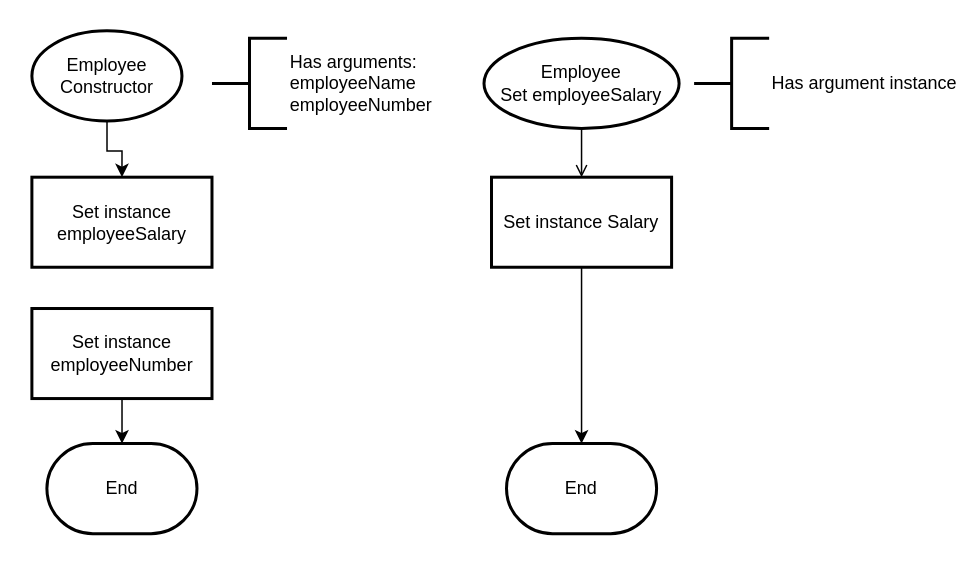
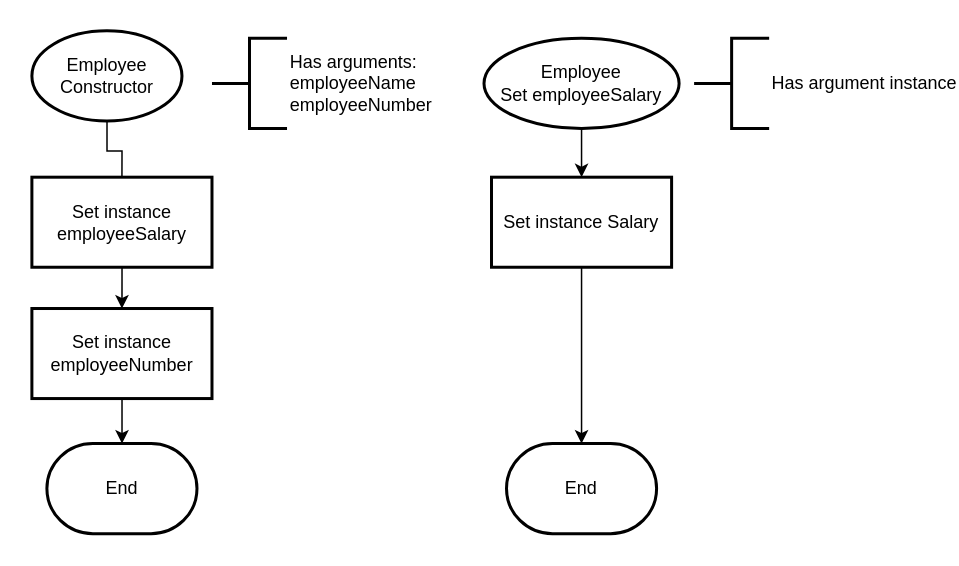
  <mxCell id="0" />
  <mxCell id="1" parent="0" />
- <mxCell id="2" value="" style="edgeStyle=orthogonalEdgeStyle;rounded=0;orthogonalLoop=1;jettySize=auto;html=1;entryX=0.5;entryY=0;entryDx=0;entryDy=0;" parent="1" source="3" target="5" edge="1"><mxGeometry relative="1" as="geometry"><mxPoint x="80.75" y="125" as="targetPoint" /></mxGeometry></mxCell>
+ <mxCell id="2" value="" style="edgeStyle=orthogonalEdgeStyle;rounded=0;orthogonalLoop=1;jettySize=auto;html=1;entryX=0.5;entryY=0;entryDx=0;entryDy=0;endArrow=none;" parent="1" source="3" target="5" edge="1"><mxGeometry relative="1" as="geometry"><mxPoint x="80.75" y="125" as="targetPoint" /></mxGeometry></mxCell>
  <mxCell id="3" value="Employee&lt;br&gt;Constructor" style="strokeWidth=2;html=1;shape=mxgraph.flowchart.start_1;whiteSpace=wrap;" parent="1" vertex="1"><mxGeometry x="20.75" y="20" width="100" height="60" as="geometry" /></mxCell>
+ <mxCell id="4" value="" style="edgeStyle=orthogonalEdgeStyle;rounded=0;orthogonalLoop=1;jettySize=auto;html=1;entryX=0.5;entryY=0;entryDx=0;entryDy=0;" parent="1" source="5" target="7" edge="1"><mxGeometry relative="1" as="geometry"><mxPoint x="80.688" y="215" as="targetPoint" /></mxGeometry></mxCell>
  <mxCell id="5" value="Set instance employeeSalary" style="whiteSpace=wrap;html=1;strokeWidth=2;" parent="1" vertex="1"><mxGeometry x="20.75" y="117.5" width="120" height="60" as="geometry" /></mxCell>
  <mxCell id="6" value="" style="edgeStyle=orthogonalEdgeStyle;rounded=0;orthogonalLoop=1;jettySize=auto;html=1;" parent="1" source="7" target="8" edge="1"><mxGeometry relative="1" as="geometry" /></mxCell>
  <mxCell id="7" value="Set instance employeeNumber" style="whiteSpace=wrap;html=1;strokeWidth=2;" parent="1" vertex="1"><mxGeometry x="20.75" y="205" width="120" height="60" as="geometry" /></mxCell>
  <mxCell id="8" value="End" style="strokeWidth=2;html=1;shape=mxgraph.flowchart.terminator;whiteSpace=wrap;" parent="1" vertex="1"><mxGeometry x="30.75" y="295" width="100" height="60" as="geometry" /></mxCell>
- <mxCell id="9" value="" style="edgeStyle=orthogonalEdgeStyle;rounded=0;orthogonalLoop=1;jettySize=auto;html=1;endArrow=open;" parent="1" source="10" target="12" edge="1"><mxGeometry relative="1" as="geometry" /></mxCell>
+ <mxCell id="9" value="" style="edgeStyle=orthogonalEdgeStyle;rounded=0;orthogonalLoop=1;jettySize=auto;html=1;" parent="1" source="10" target="12" edge="1"><mxGeometry relative="1" as="geometry" /></mxCell>
  <mxCell id="10" value="Employee&lt;br&gt;Set employeeSalary" style="strokeWidth=2;html=1;shape=mxgraph.flowchart.start_1;whiteSpace=wrap;" parent="1" vertex="1"><mxGeometry x="322" y="25" width="130" height="60" as="geometry" /></mxCell>
  <mxCell id="11" value="" style="edgeStyle=orthogonalEdgeStyle;rounded=0;orthogonalLoop=1;jettySize=auto;html=1;" parent="1" source="12" target="13" edge="1"><mxGeometry relative="1" as="geometry" /></mxCell>
  <mxCell id="12" value="Set instance Salary" style="whiteSpace=wrap;html=1;strokeWidth=2;" parent="1" vertex="1"><mxGeometry x="327" y="117.5" width="120" height="60" as="geometry" /></mxCell>
  <mxCell id="13" value="End" style="strokeWidth=2;html=1;shape=mxgraph.flowchart.terminator;whiteSpace=wrap;" parent="1" vertex="1"><mxGeometry x="337" y="295" width="100" height="60" as="geometry" /></mxCell>
  <mxCell id="14" value="Has argument instance" style="strokeWidth=2;html=1;shape=mxgraph.flowchart.annotation_2;align=left;labelPosition=right;pointerEvents=1;" parent="1" vertex="1"><mxGeometry x="462" y="25" width="50" height="60" as="geometry" /></mxCell>
  <mxCell id="15" value="&lt;div&gt;Has arguments:&lt;/div&gt;&lt;div&gt;employeeName&lt;br&gt;employeeNumber&lt;br&gt; &lt;/div&gt;" style="strokeWidth=2;html=1;shape=mxgraph.flowchart.annotation_2;align=left;labelPosition=right;pointerEvents=1;" parent="1" vertex="1"><mxGeometry x="140.75" y="25" width="50" height="60" as="geometry" /></mxCell>
